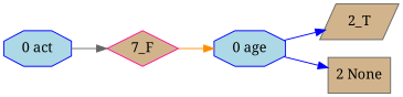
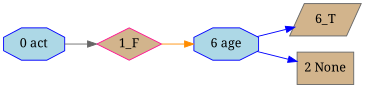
  strict digraph {
    fontname="Noto Serif"
    rankdir=LR
    node [color=blue fillcolor=tan fontname="Noto Serif" shape=octagon style=filled]
    edge [color=blue fontname="Noto Serif"]
    "0 act" [fillcolor=lightblue]
-   "1_F" [color=deeppink shape=diamond label="7_F"]
-   "0 age" [fillcolor=lightblue]
-   "2_T" [color=gray40 shape=parallelogram]
+   "1_F" [color=deeppink shape=diamond]
+   "0 age" [fillcolor=lightblue label="6 age"]
+   "2_T" [color=gray40 shape=parallelogram label="6_T"]
    n5 [color=gray40 label="2 None" shape=box]
    "0 act" -> "1_F" [color=gray40]
    "1_F" -> "0 age" [color=darkorange]
    "0 age" -> "2_T"
    "0 age" -> n5
  }
